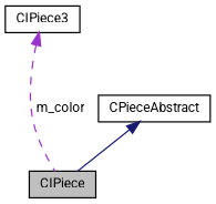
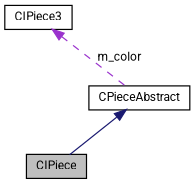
  digraph {
    fontname=Roboto
    node [color=black fillcolor=white fontname=Roboto fontsize=10 shape=record style=filled]
    edge [dir=back fontname=Roboto fontsize=10 labelfontname=Helvetica labelfontsize=10]
    n1 [fillcolor=grey75 fontcolor=black height=0.2 label=CIPiece width=0.4]
    n2 [height=0.2 label=CPieceAbstract width=0.4]
    n3 [height=0.2 label=CIPiece3 width=0.4]
    n2 -> n1 [color=midnightblue style=solid]
-   n3 -> n1 [color=darkorchid3 label=" m_color" style=dashed]
+   n3 -> n2 [color=darkorchid3 label=" m_color" style=dashed]
  }
